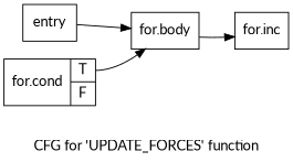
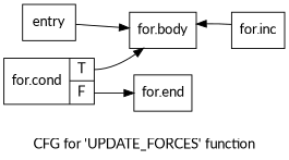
  digraph {
    fontname=Lato
    label="CFG for 'UPDATE_FORCES' function"
    rankdir=LR
    node [fontname=Lato shape=record]
    edge [fontname=Lato]
    n1 [label="{entry}"]
    n2 [label="{for.body}"]
    n3 [label="{for.cond|{<s0>T|<s1>F}}"]
+   n4 [label="{for.end}"]
    n5 [label="{for.inc}"]
    n1 -> n2
-   n2 -> n5
+   n5 -> n2
    n3 -> n2 [tailport=s0]
+   n3 -> n4 [tailport=s1]
  }
